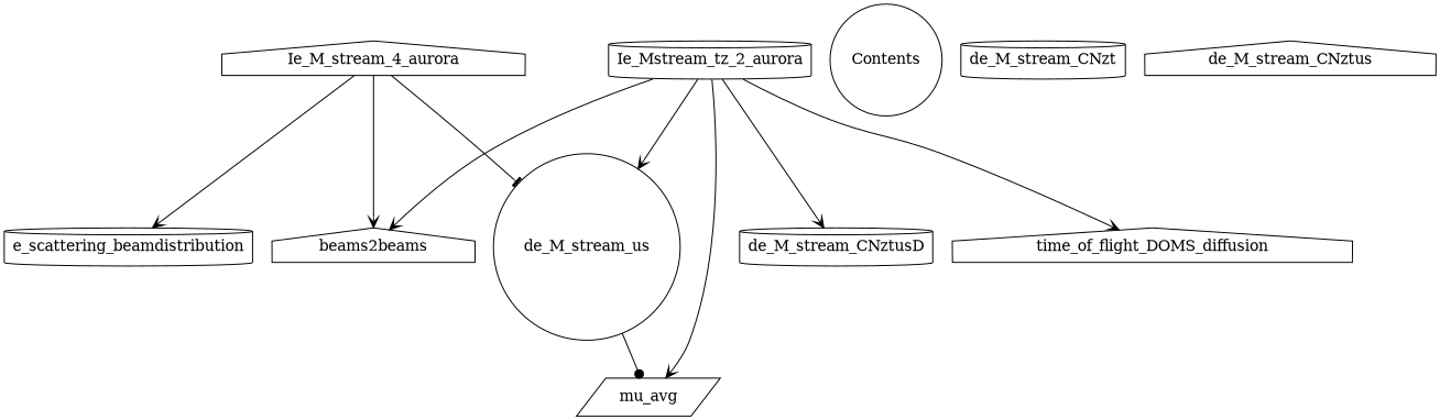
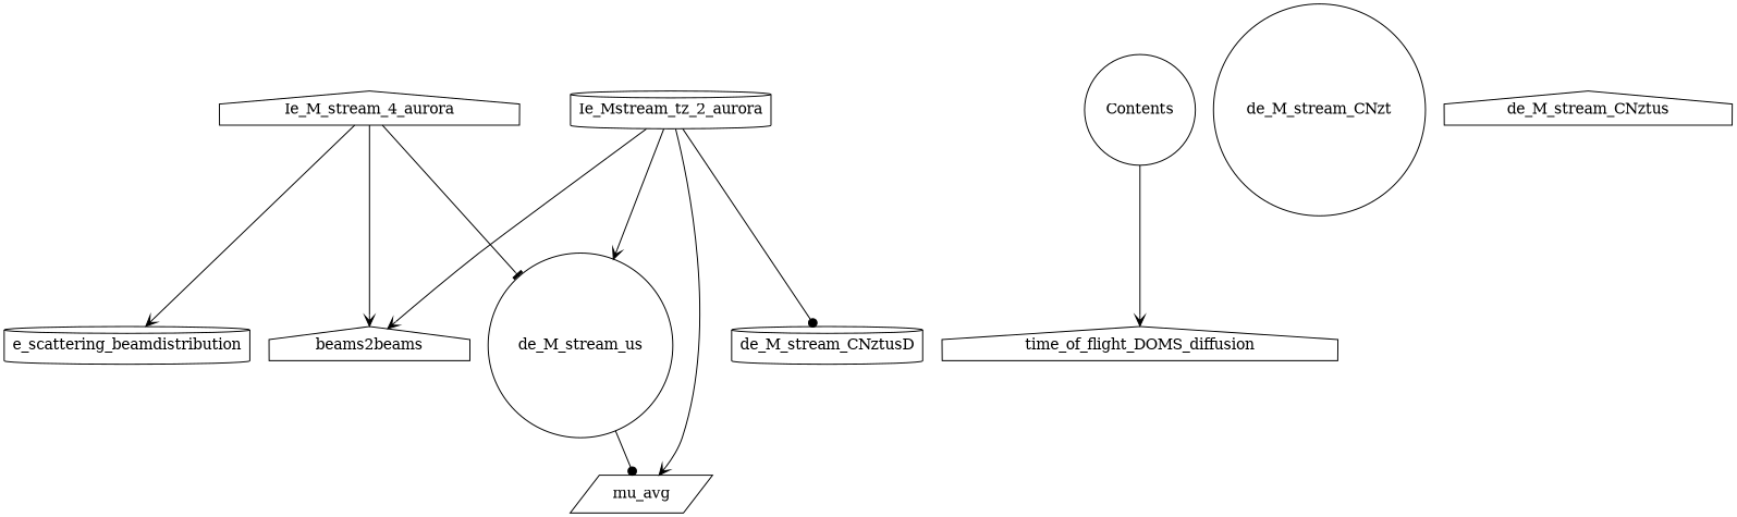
  digraph {
    node [shape=house]
    edge [arrowhead=vee]
    Ie_M_stream_4_aurora
    beams2beams
    de_M_stream_us [shape=circle]
    e_scattering_beamdistribution [shape=cylinder]
    mu_avg [shape=parallelogram]
    Ie_Mstream_tz_2_aurora [shape=cylinder]
    de_M_stream_CNztusD [shape=cylinder]
    time_of_flight_DOMS_diffusion
    Contents [shape=circle]
-   de_M_stream_CNzt [shape=cylinder]
+   de_M_stream_CNzt [shape=circle]
    de_M_stream_CNztus
    Ie_M_stream_4_aurora -> beams2beams
    Ie_M_stream_4_aurora -> de_M_stream_us [arrowhead=tee]
    Ie_M_stream_4_aurora -> e_scattering_beamdistribution
    de_M_stream_us -> mu_avg [arrowhead=dot]
    Ie_Mstream_tz_2_aurora -> beams2beams
    Ie_Mstream_tz_2_aurora -> de_M_stream_us
    Ie_Mstream_tz_2_aurora -> mu_avg
-   Ie_Mstream_tz_2_aurora -> de_M_stream_CNztusD
-   Ie_Mstream_tz_2_aurora -> time_of_flight_DOMS_diffusion
+   Ie_Mstream_tz_2_aurora -> de_M_stream_CNztusD [arrowhead=dot]
+   Contents -> time_of_flight_DOMS_diffusion
  }
